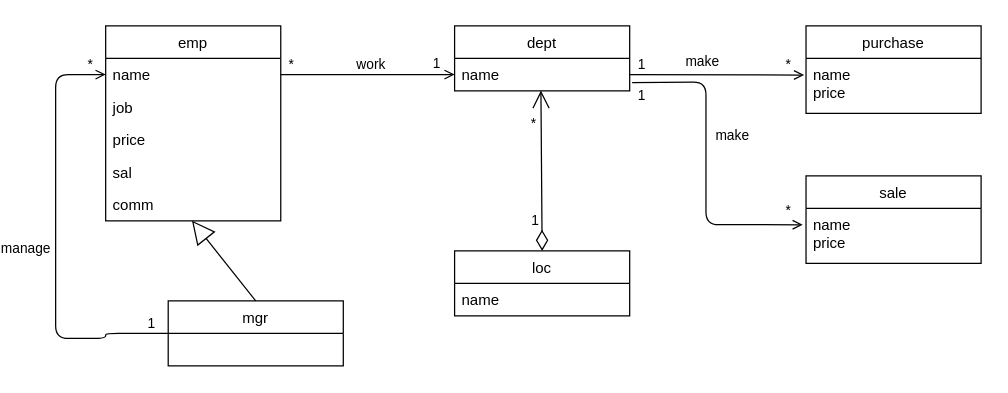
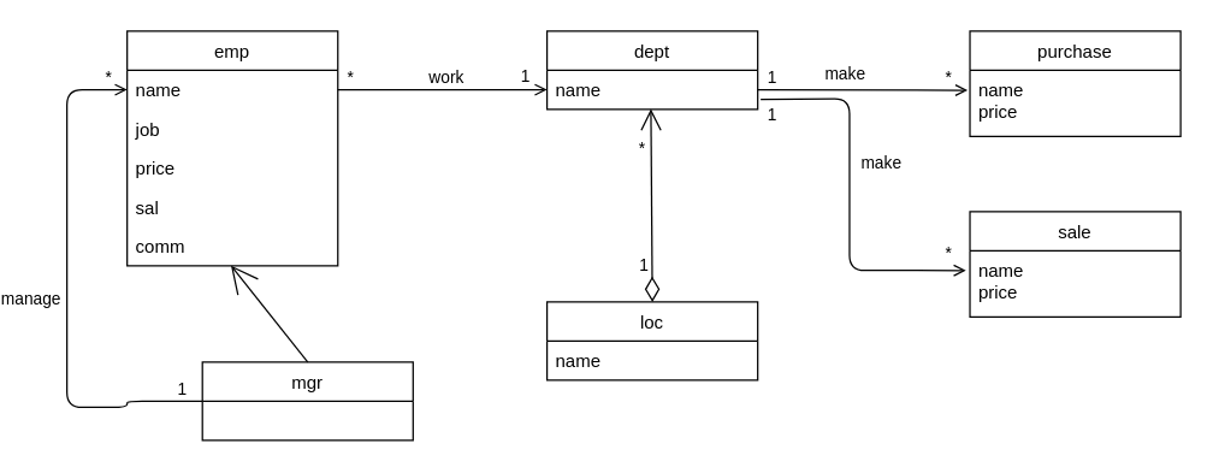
  <mxCell id="0" />
  <mxCell id="1" parent="0" />
  <mxCell id="2" value="emp" style="swimlane;fontStyle=0;childLayout=stackLayout;horizontal=1;startSize=26;fillColor=none;horizontalStack=0;resizeParent=1;resizeParentMax=0;resizeLast=0;collapsible=1;marginBottom=0;" parent="1" vertex="1"><mxGeometry x="60" y="20" width="140" height="156" as="geometry" /></mxCell>
  <mxCell id="3" value="name" style="text;strokeColor=none;fillColor=none;align=left;verticalAlign=top;spacingLeft=4;spacingRight=4;overflow=hidden;rotatable=0;points=[[0,0.5],[1,0.5]];portConstraint=eastwest;" parent="2" vertex="1"><mxGeometry y="26" width="140" height="26" as="geometry" /></mxCell>
  <mxCell id="4" value="job" style="text;strokeColor=none;fillColor=none;align=left;verticalAlign=top;spacingLeft=4;spacingRight=4;overflow=hidden;rotatable=0;points=[[0,0.5],[1,0.5]];portConstraint=eastwest;" parent="2" vertex="1"><mxGeometry y="52" width="140" height="26" as="geometry" /></mxCell>
  <mxCell id="5" value="price" style="text;strokeColor=none;fillColor=none;align=left;verticalAlign=top;spacingLeft=4;spacingRight=4;overflow=hidden;rotatable=0;points=[[0,0.5],[1,0.5]];portConstraint=eastwest;" parent="2" vertex="1"><mxGeometry y="78" width="140" height="26" as="geometry" /></mxCell>
  <mxCell id="6" value="sal" style="text;strokeColor=none;fillColor=none;align=left;verticalAlign=top;spacingLeft=4;spacingRight=4;overflow=hidden;rotatable=0;points=[[0,0.5],[1,0.5]];portConstraint=eastwest;" parent="2" vertex="1"><mxGeometry y="104" width="140" height="26" as="geometry" /></mxCell>
  <mxCell id="7" value="comm" style="text;strokeColor=none;fillColor=none;align=left;verticalAlign=top;spacingLeft=4;spacingRight=4;overflow=hidden;rotatable=0;points=[[0,0.5],[1,0.5]];portConstraint=eastwest;" parent="2" vertex="1"><mxGeometry y="130" width="140" height="26" as="geometry" /></mxCell>
  <mxCell id="8" value="dept" style="swimlane;fontStyle=0;childLayout=stackLayout;horizontal=1;startSize=26;fillColor=none;horizontalStack=0;resizeParent=1;resizeParentMax=0;resizeLast=0;collapsible=1;marginBottom=0;" parent="1" vertex="1"><mxGeometry x="339" y="20" width="140" height="52" as="geometry" /></mxCell>
  <mxCell id="9" value="name" style="text;strokeColor=none;fillColor=none;align=left;verticalAlign=top;spacingLeft=4;spacingRight=4;overflow=hidden;rotatable=0;points=[[0,0.5],[1,0.5]];portConstraint=eastwest;" parent="8" vertex="1"><mxGeometry y="26" width="140" height="26" as="geometry" /></mxCell>
  <mxCell id="10" value="loc" style="swimlane;fontStyle=0;childLayout=stackLayout;horizontal=1;startSize=26;fillColor=none;horizontalStack=0;resizeParent=1;resizeParentMax=0;resizeLast=0;collapsible=1;marginBottom=0;" parent="1" vertex="1"><mxGeometry x="339" y="200" width="140" height="52" as="geometry" /></mxCell>
  <mxCell id="11" value="name" style="text;strokeColor=none;fillColor=none;align=left;verticalAlign=top;spacingLeft=4;spacingRight=4;overflow=hidden;rotatable=0;points=[[0,0.5],[1,0.5]];portConstraint=eastwest;" parent="10" vertex="1"><mxGeometry y="26" width="140" height="26" as="geometry" /></mxCell>
  <mxCell id="12" value="mgr" style="swimlane;fontStyle=0;childLayout=stackLayout;horizontal=1;startSize=26;fillColor=none;horizontalStack=0;resizeParent=1;resizeParentMax=0;resizeLast=0;collapsible=1;marginBottom=0;" parent="1" vertex="1"><mxGeometry x="110" y="240" width="140" height="52" as="geometry"><mxRectangle x="60" y="-690" width="60" height="30" as="alternateBounds" /></mxGeometry></mxCell>
- <mxCell id="13" value="" style="endArrow=block;endSize=16;endFill=0;html=1;entryX=0.493;entryY=0.994;entryDx=0;entryDy=0;entryPerimeter=0;exitX=0.5;exitY=0;exitDx=0;exitDy=0;" parent="1" source="12" edge="1" target="7"><mxGeometry x="0.007" y="-8" width="160" relative="1" as="geometry"><mxPoint x="150" y="220" as="sourcePoint" /><mxPoint x="130" y="210" as="targetPoint" /><mxPoint as="offset" /></mxGeometry></mxCell>
+ <mxCell id="13" value="" style="endArrow=open;endSize=16;endFill=0;html=1;entryX=0.493;entryY=0.994;entryDx=0;entryDy=0;entryPerimeter=0;exitX=0.5;exitY=0;exitDx=0;exitDy=0;" parent="1" source="12" edge="1" target="7"><mxGeometry x="0.007" y="-8" width="160" relative="1" as="geometry"><mxPoint x="150" y="220" as="sourcePoint" /><mxPoint x="130" y="210" as="targetPoint" /><mxPoint as="offset" /></mxGeometry></mxCell>
  <mxCell id="14" value="" style="endArrow=none;html=1;startArrow=open;startFill=0;entryX=0;entryY=0.5;entryDx=0;entryDy=0;exitX=0;exitY=0.5;exitDx=0;exitDy=0;edgeStyle=orthogonalEdgeStyle;" parent="1" source="3" target="12" edge="1"><mxGeometry relative="1" as="geometry"><mxPoint x="-20" y="180" as="sourcePoint" /><mxPoint x="20" y="50" as="targetPoint" /><Array as="points"><mxPoint x="20" y="59" /><mxPoint x="20" y="270" /><mxPoint x="60" y="270" /></Array></mxGeometry></mxCell>
  <mxCell id="15" value="*" style="edgeLabel;resizable=0;html=1;align=left;verticalAlign=bottom;" parent="14" connectable="0" vertex="1"><mxGeometry x="-1" relative="1" as="geometry"><mxPoint x="-16" as="offset" /></mxGeometry></mxCell>
  <mxCell id="16" value="1" style="edgeLabel;resizable=0;html=1;align=right;verticalAlign=bottom;" parent="14" connectable="0" vertex="1"><mxGeometry x="1" relative="1" as="geometry"><mxPoint x="-10" as="offset" /></mxGeometry></mxCell>
  <mxCell id="17" value="manage" style="edgeLabel;html=1;align=center;verticalAlign=middle;resizable=0;points=[];" parent="14" vertex="1" connectable="0"><mxGeometry x="0.066" y="-1" relative="1" as="geometry"><mxPoint x="-24" y="-6" as="offset" /></mxGeometry></mxCell>
  <mxCell id="18" value="" style="endArrow=open;html=1;endSize=12;startArrow=diamondThin;startSize=14;startFill=0;exitX=0.5;exitY=0;exitDx=0;exitDy=0;entryX=0.493;entryY=0.994;entryDx=0;entryDy=0;entryPerimeter=0;" parent="1" source="10" target="9" edge="1"><mxGeometry relative="1" as="geometry"><mxPoint x="273" y="140" as="sourcePoint" /><mxPoint x="409" y="110" as="targetPoint" /></mxGeometry></mxCell>
  <mxCell id="19" value="1" style="edgeLabel;resizable=0;html=1;align=right;verticalAlign=top;" parent="18" connectable="0" vertex="1"><mxGeometry x="1" relative="1" as="geometry"><mxPoint x="-1" y="91" as="offset" /></mxGeometry></mxCell>
  <mxCell id="20" value="*" style="edgeLabel;html=1;align=center;verticalAlign=middle;resizable=0;points=[];" parent="18" vertex="1" connectable="0"><mxGeometry x="0.764" y="5" relative="1" as="geometry"><mxPoint x="-2" y="10" as="offset" /></mxGeometry></mxCell>
  <mxCell id="21" value="" style="endArrow=none;html=1;startArrow=open;startFill=0;exitX=0;exitY=0.5;exitDx=0;exitDy=0;entryX=1;entryY=0.5;entryDx=0;entryDy=0;" parent="1" source="9" target="3" edge="1"><mxGeometry relative="1" as="geometry"><mxPoint x="249.42" y="-139" as="sourcePoint" /><mxPoint x="170" y="89" as="targetPoint" /><Array as="points" /></mxGeometry></mxCell>
  <mxCell id="22" value="1" style="edgeLabel;resizable=0;html=1;align=left;verticalAlign=bottom;" parent="21" connectable="0" vertex="1"><mxGeometry x="-1" relative="1" as="geometry"><mxPoint x="-19" y="-1" as="offset" /></mxGeometry></mxCell>
  <mxCell id="23" value="*" style="edgeLabel;resizable=0;html=1;align=right;verticalAlign=bottom;" parent="21" connectable="0" vertex="1"><mxGeometry x="1" relative="1" as="geometry"><mxPoint x="11" as="offset" /></mxGeometry></mxCell>
  <mxCell id="24" value="work" style="edgeLabel;html=1;align=center;verticalAlign=middle;resizable=0;points=[];" parent="21" vertex="1" connectable="0"><mxGeometry x="0.17" y="2" relative="1" as="geometry"><mxPoint x="13" y="-11" as="offset" /></mxGeometry></mxCell>
  <mxCell id="25" value="purchase" style="swimlane;fontStyle=0;childLayout=stackLayout;horizontal=1;startSize=26;fillColor=none;horizontalStack=0;resizeParent=1;resizeParentMax=0;resizeLast=0;collapsible=1;marginBottom=0;" parent="1" vertex="1"><mxGeometry x="620" y="20" width="140" height="70" as="geometry" /></mxCell>
  <mxCell id="26" value="name&#10;price&#10;" style="text;strokeColor=none;fillColor=none;align=left;verticalAlign=top;spacingLeft=4;spacingRight=4;overflow=hidden;rotatable=0;points=[[0,0.5],[1,0.5]];portConstraint=eastwest;" parent="25" vertex="1"><mxGeometry y="26" width="140" height="44" as="geometry" /></mxCell>
  <mxCell id="27" value="sale" style="swimlane;fontStyle=0;childLayout=stackLayout;horizontal=1;startSize=26;fillColor=none;horizontalStack=0;resizeParent=1;resizeParentMax=0;resizeLast=0;collapsible=1;marginBottom=0;" parent="1" vertex="1"><mxGeometry x="620" y="140" width="140" height="70" as="geometry" /></mxCell>
  <mxCell id="28" value="name&#10;price&#10;" style="text;strokeColor=none;fillColor=none;align=left;verticalAlign=top;spacingLeft=4;spacingRight=4;overflow=hidden;rotatable=0;points=[[0,0.5],[1,0.5]];portConstraint=eastwest;" parent="27" vertex="1"><mxGeometry y="26" width="140" height="44" as="geometry" /></mxCell>
  <mxCell id="29" value="" style="endArrow=none;html=1;startArrow=open;startFill=0;entryX=1;entryY=0.5;entryDx=0;entryDy=0;exitX=-0.011;exitY=0.304;exitDx=0;exitDy=0;exitPerimeter=0;" parent="1" edge="1" target="9" source="26"><mxGeometry relative="1" as="geometry"><mxPoint x="681" y="301.004" as="sourcePoint" /><mxPoint x="540" y="300" as="targetPoint" /></mxGeometry></mxCell>
  <mxCell id="30" value="*" style="edgeLabel;resizable=0;html=1;align=left;verticalAlign=bottom;" parent="29" connectable="0" vertex="1"><mxGeometry x="-1" relative="1" as="geometry"><mxPoint x="-16" as="offset" /></mxGeometry></mxCell>
  <mxCell id="31" value="1" style="edgeLabel;resizable=0;html=1;align=right;verticalAlign=bottom;" parent="29" connectable="0" vertex="1"><mxGeometry x="1" relative="1" as="geometry"><mxPoint x="13" as="offset" /></mxGeometry></mxCell>
  <mxCell id="32" value="make" style="edgeLabel;html=1;align=center;verticalAlign=middle;resizable=0;points=[];" parent="29" vertex="1" connectable="0"><mxGeometry x="0.17" y="2" relative="1" as="geometry"><mxPoint y="-13" as="offset" /></mxGeometry></mxCell>
  <mxCell id="33" value="" style="endArrow=none;html=1;startArrow=open;startFill=0;entryX=1.014;entryY=0.747;entryDx=0;entryDy=0;exitX=-0.019;exitY=0.298;exitDx=0;exitDy=0;exitPerimeter=0;entryPerimeter=0;" parent="1" source="28" target="9" edge="1"><mxGeometry relative="1" as="geometry"><mxPoint x="616" y="-18.996" as="sourcePoint" /><mxPoint x="475" y="-20" as="targetPoint" /><Array as="points"><mxPoint x="540" y="179" /><mxPoint x="540" y="65" /></Array></mxGeometry></mxCell>
  <mxCell id="34" value="*" style="edgeLabel;resizable=0;html=1;align=left;verticalAlign=bottom;" parent="33" connectable="0" vertex="1"><mxGeometry x="-1" relative="1" as="geometry"><mxPoint x="-15" y="-3" as="offset" /></mxGeometry></mxCell>
  <mxCell id="35" value="1" style="edgeLabel;resizable=0;html=1;align=right;verticalAlign=bottom;" parent="33" connectable="0" vertex="1"><mxGeometry x="1" relative="1" as="geometry"><mxPoint x="11" y="19" as="offset" /></mxGeometry></mxCell>
  <mxCell id="36" value="make" style="edgeLabel;html=1;align=center;verticalAlign=middle;resizable=0;points=[];" parent="33" vertex="1" connectable="0"><mxGeometry x="0.17" y="2" relative="1" as="geometry"><mxPoint x="22" y="-3" as="offset" /></mxGeometry></mxCell>
